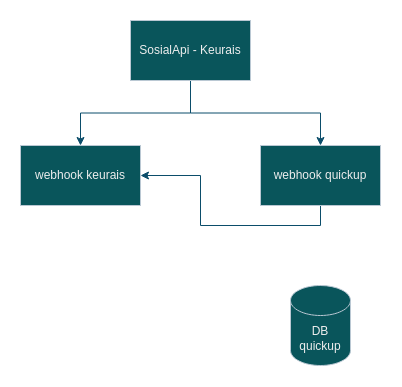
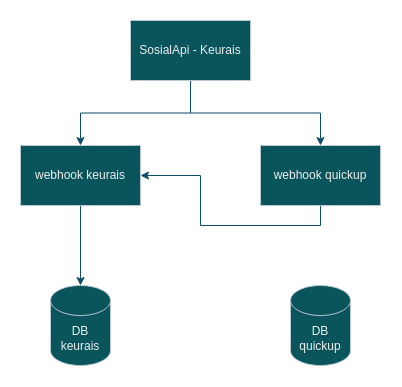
  <mxCell id="0" />
  <mxCell id="1" parent="0" />
  <mxCell id="2" style="edgeStyle=orthogonalEdgeStyle;rounded=0;orthogonalLoop=1;jettySize=auto;html=1;exitX=0.5;exitY=1;exitDx=0;exitDy=0;entryX=0.5;entryY=0;entryDx=0;entryDy=0;labelBackgroundColor=none;strokeColor=#0B4D6A;fontColor=default;" edge="1" parent="1" source="4" target="6"><mxGeometry relative="1" as="geometry" /></mxCell>
  <mxCell id="3" style="edgeStyle=orthogonalEdgeStyle;rounded=0;orthogonalLoop=1;jettySize=auto;html=1;exitX=0.5;exitY=1;exitDx=0;exitDy=0;entryX=0.5;entryY=0;entryDx=0;entryDy=0;labelBackgroundColor=none;strokeColor=#0B4D6A;fontColor=default;" edge="1" parent="1" source="4" target="8"><mxGeometry relative="1" as="geometry" /></mxCell>
  <mxCell id="4" value="SosialApi - Keurais" style="rounded=0;whiteSpace=wrap;html=1;labelBackgroundColor=none;fillColor=#09555B;strokeColor=#BAC8D3;fontColor=#EEEEEE;" vertex="1" parent="1"><mxGeometry x="130" y="20" width="120" height="60" as="geometry" /></mxCell>
+ <mxCell id="5" style="edgeStyle=orthogonalEdgeStyle;rounded=0;orthogonalLoop=1;jettySize=auto;html=1;exitX=0.5;exitY=1;exitDx=0;exitDy=0;entryX=0.5;entryY=0;entryDx=0;entryDy=0;entryPerimeter=0;labelBackgroundColor=none;strokeColor=#0B4D6A;fontColor=default;" edge="1" parent="1" source="6" target="9"><mxGeometry relative="1" as="geometry" /></mxCell>
  <mxCell id="6" value="webhook keurais" style="rounded=0;whiteSpace=wrap;html=1;labelBackgroundColor=none;fillColor=#09555B;strokeColor=#BAC8D3;fontColor=#EEEEEE;" vertex="1" parent="1"><mxGeometry x="20" y="145" width="120" height="60" as="geometry" /></mxCell>
  <mxCell id="7" style="edgeStyle=orthogonalEdgeStyle;rounded=0;orthogonalLoop=1;jettySize=auto;html=1;exitX=0.5;exitY=1;exitDx=0;exitDy=0;labelBackgroundColor=none;strokeColor=#0B4D6A;fontColor=default;" edge="1" parent="1" source="8" target="6"><mxGeometry relative="1" as="geometry" /></mxCell>
  <mxCell id="8" value="webhook quickup" style="rounded=0;whiteSpace=wrap;html=1;labelBackgroundColor=none;fillColor=#09555B;strokeColor=#BAC8D3;fontColor=#EEEEEE;" vertex="1" parent="1"><mxGeometry x="260" y="145" width="120" height="60" as="geometry" /></mxCell>
+ <mxCell id="9" value="DB keurais" style="shape=cylinder3;whiteSpace=wrap;html=1;boundedLbl=1;backgroundOutline=1;size=15;labelBackgroundColor=none;fillColor=#09555B;strokeColor=#BAC8D3;fontColor=#EEEEEE;" vertex="1" parent="1"><mxGeometry x="50" y="285" width="60" height="80" as="geometry" /></mxCell>
  <mxCell id="10" value="DB quickup" style="shape=cylinder3;whiteSpace=wrap;html=1;boundedLbl=1;backgroundOutline=1;size=15;labelBackgroundColor=none;fillColor=#09555B;strokeColor=#BAC8D3;fontColor=#EEEEEE;" vertex="1" parent="1"><mxGeometry x="290" y="285" width="60" height="80" as="geometry" /></mxCell>
